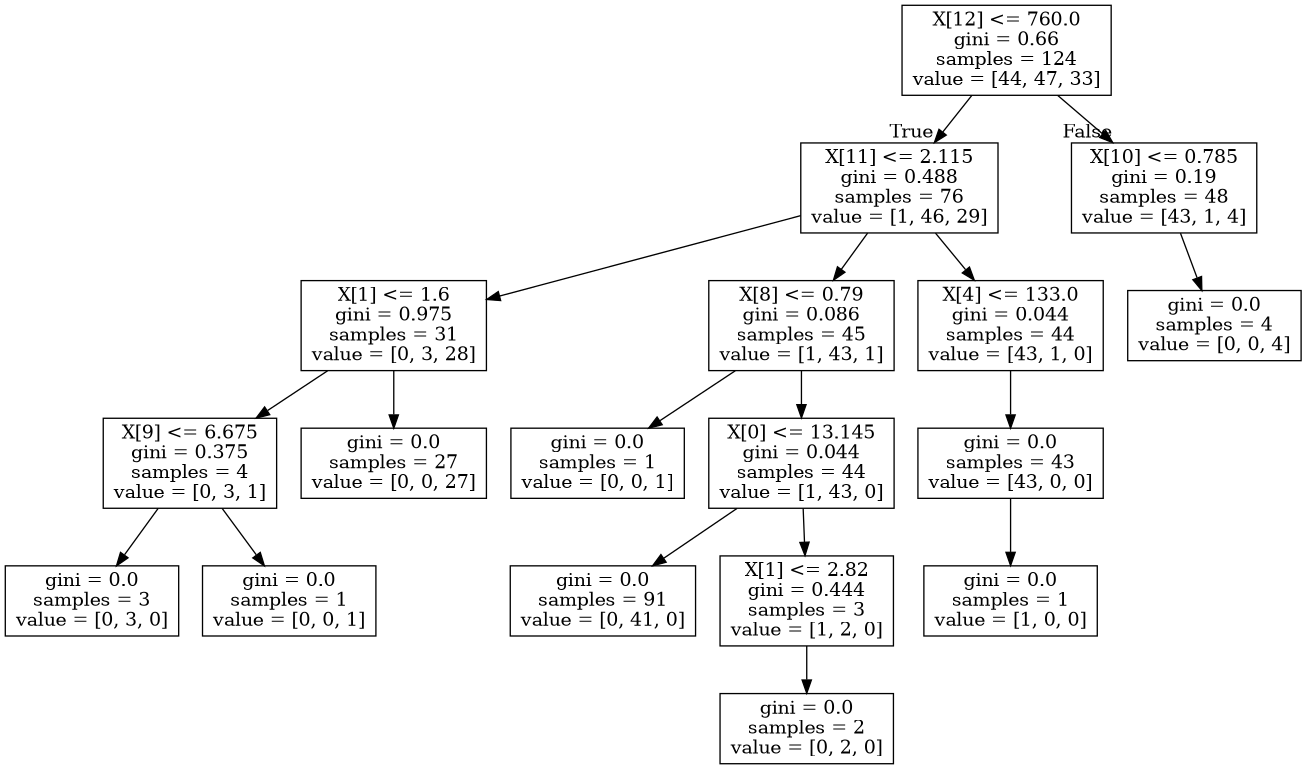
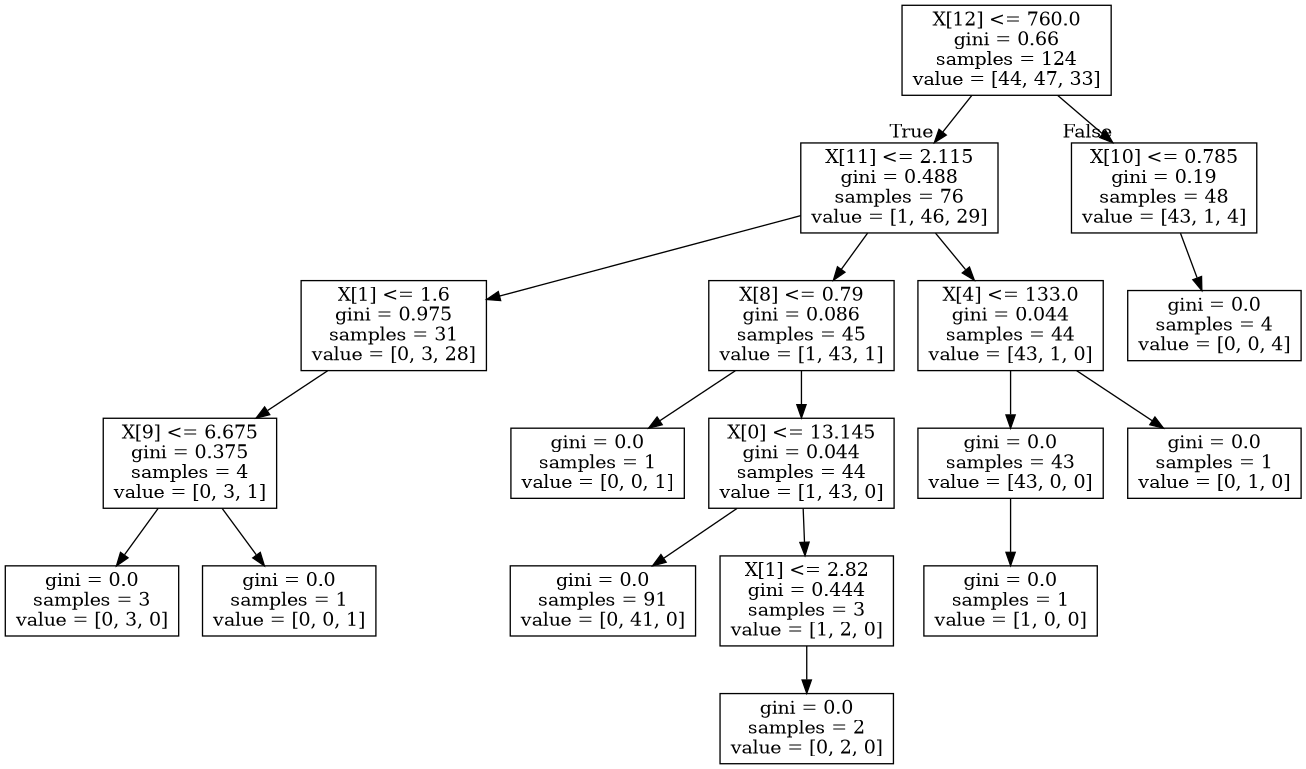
  digraph {
    node [shape=box]
    n1 [label="X[12] <= 760.0\ngini = 0.66\nsamples = 124\nvalue = [44, 47, 33]"]
    n2 [label="X[11] <= 2.115\ngini = 0.488\nsamples = 76\nvalue = [1, 46, 29]"]
    n3 [label="X[10] <= 0.785\ngini = 0.19\nsamples = 48\nvalue = [43, 1, 4]"]
    n4 [label="X[1] <= 1.6\ngini = 0.975\nsamples = 31\nvalue = [0, 3, 28]"]
    n5 [label="X[8] <= 0.79\ngini = 0.086\nsamples = 45\nvalue = [1, 43, 1]"]
    n6 [label="X[4] <= 133.0\ngini = 0.044\nsamples = 44\nvalue = [43, 1, 0]"]
    n7 [label="gini = 0.0\nsamples = 4\nvalue = [0, 0, 4]"]
    n8 [label="X[9] <= 6.675\ngini = 0.375\nsamples = 4\nvalue = [0, 3, 1]"]
-   n9 [label="gini = 0.0\nsamples = 27\nvalue = [0, 0, 27]"]
    n10 [label="gini = 0.0\nsamples = 1\nvalue = [0, 0, 1]"]
    n11 [label="X[0] <= 13.145\ngini = 0.044\nsamples = 44\nvalue = [1, 43, 0]"]
    n12 [label="gini = 0.0\nsamples = 3\nvalue = [0, 3, 0]"]
    n13 [label="gini = 0.0\nsamples = 1\nvalue = [0, 0, 1]"]
    n14 [label="gini = 0.0\nsamples = 91\nvalue = [0, 41, 0]"]
    n15 [label="X[1] <= 2.82\ngini = 0.444\nsamples = 3\nvalue = [1, 2, 0]"]
    n16 [label="gini = 0.0\nsamples = 2\nvalue = [0, 2, 0]"]
    n17 [label="gini = 0.0\nsamples = 1\nvalue = [1, 0, 0]"]
    n18 [label="gini = 0.0\nsamples = 43\nvalue = [43, 0, 0]"]
+   n19 [label="gini = 0.0\nsamples = 1\nvalue = [0, 1, 0]"]
    n1 -> n2 [headlabel=True labelangle=45 labeldistance=2.5]
    n1 -> n3 [headlabel=False labelangle=-45 labeldistance=2.5]
    n2 -> n4
    n2 -> n5
    n2 -> n6
    n3 -> n7
    n4 -> n8
-   n4 -> n9
    n5 -> n10
    n5 -> n11
    n6 -> n18
+   n6 -> n19
    n8 -> n12
    n8 -> n13
    n11 -> n14
    n11 -> n15
    n15 -> n16
    n18 -> n17
  }
